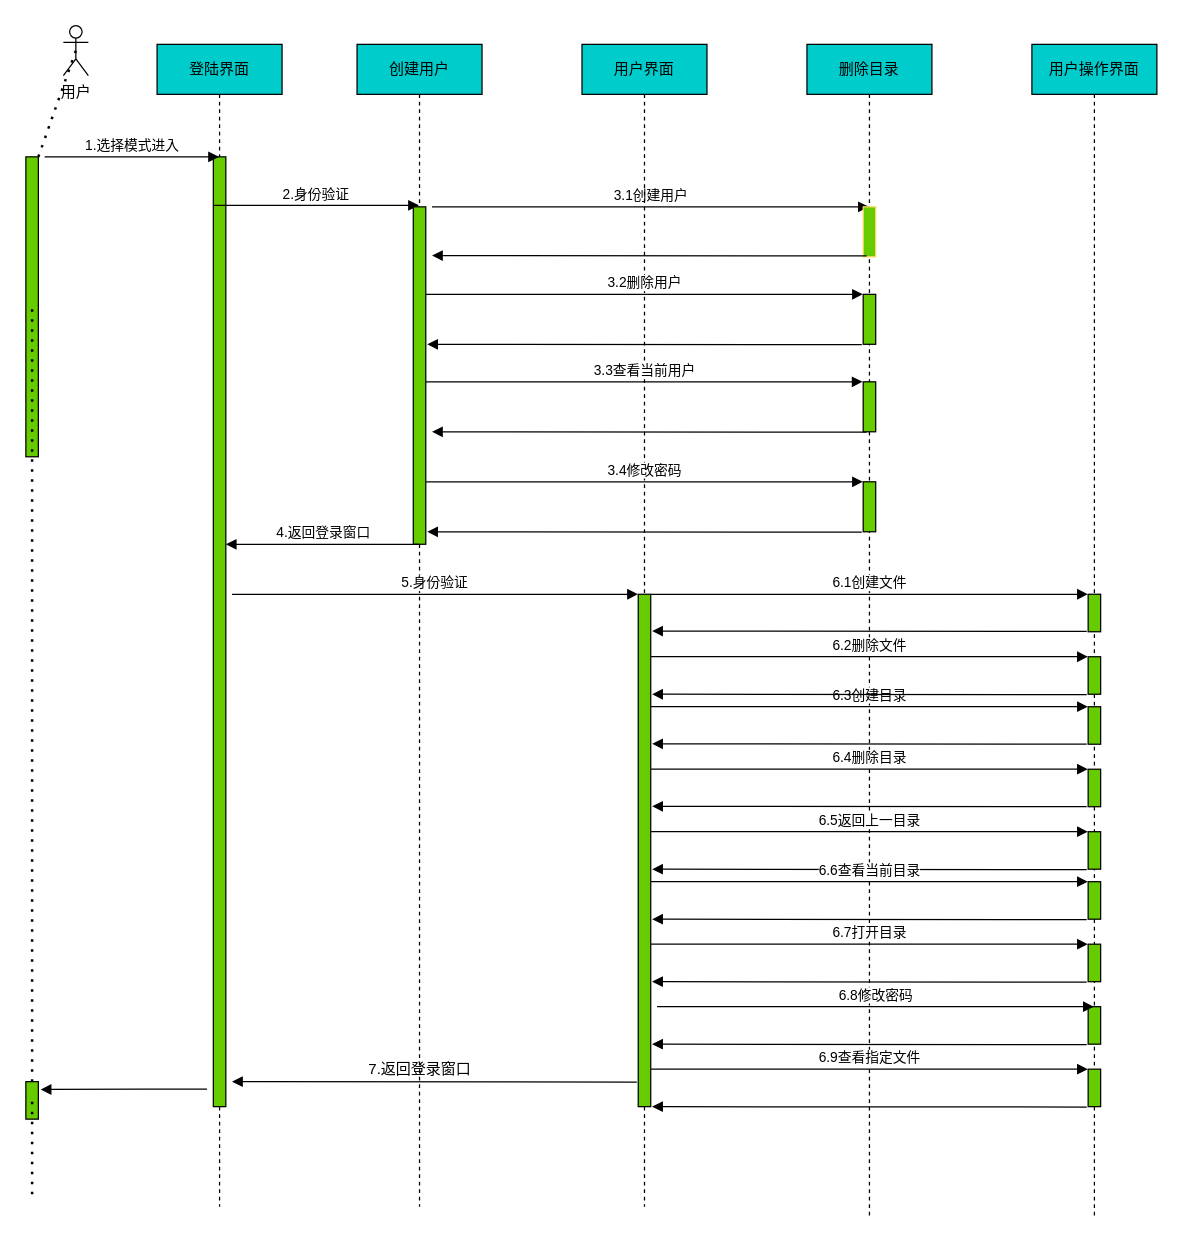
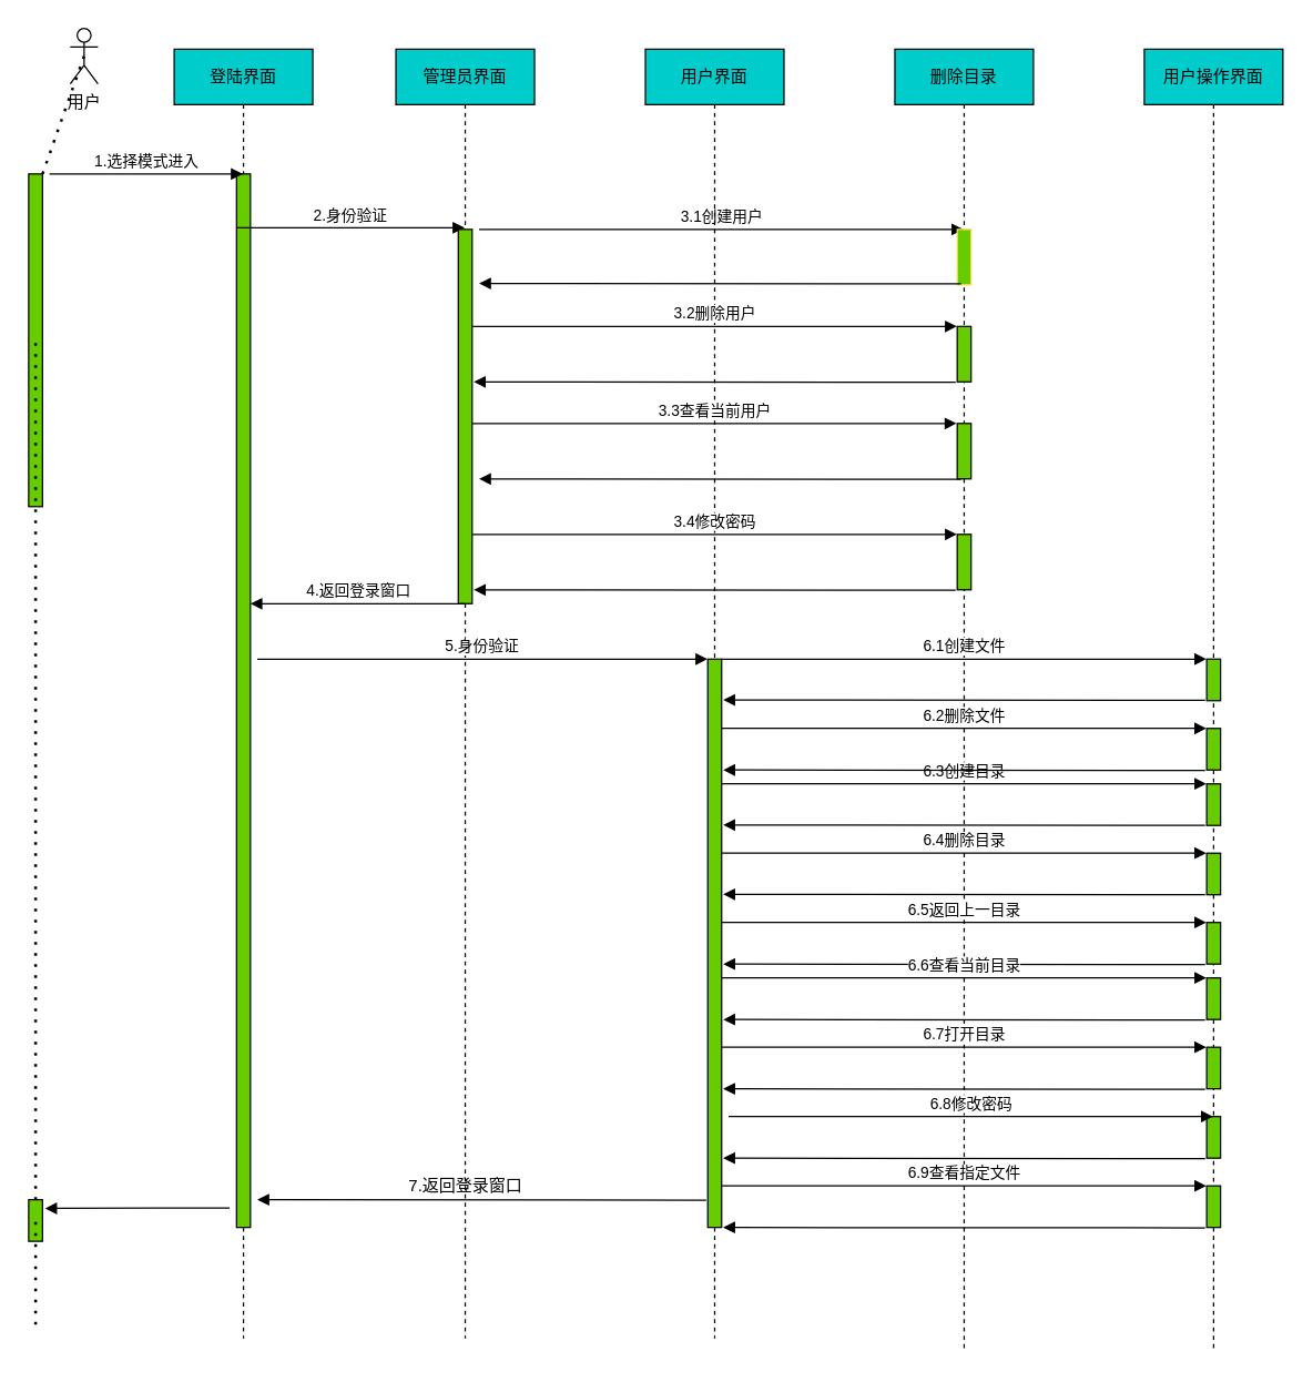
  <mxCell id="0" />
  <mxCell id="1" parent="0" />
  <mxCell id="2" value="用户&lt;br&gt;" style="shape=umlActor;verticalLabelPosition=bottom;verticalAlign=top;html=1;outlineConnect=0;" vertex="1" parent="1"><mxGeometry x="50" y="20" width="20" height="40" as="geometry" /></mxCell>
  <mxCell id="3" value="" style="endArrow=none;dashed=1;html=1;dashPattern=1 3;strokeWidth=2;rounded=0;entryX=0.5;entryY=0.5;entryDx=0;entryDy=0;entryPerimeter=0;startArrow=none;" edge="1" parent="1" source="43" target="2"><mxGeometry width="50" height="50" relative="1" as="geometry"><mxPoint x="25" y="827.046" as="sourcePoint" /><mxPoint x="45" y="175" as="targetPoint" /></mxGeometry></mxCell>
  <mxCell id="4" value="登陆界面" style="shape=umlLifeline;perimeter=lifelinePerimeter;whiteSpace=wrap;html=1;container=1;collapsible=0;recursiveResize=0;outlineConnect=0;fillColor=#00CCCC;" vertex="1" parent="1"><mxGeometry x="125" y="35" width="100" height="930" as="geometry" /></mxCell>
  <mxCell id="5" value="" style="html=1;points=[];perimeter=orthogonalPerimeter;fillColor=#66CC00;" vertex="1" parent="4"><mxGeometry x="45" y="90" width="10" height="760" as="geometry" /></mxCell>
  <mxCell id="6" value="2.身份验证" style="html=1;verticalAlign=bottom;endArrow=block;rounded=0;fillColor=#FFFF33;" edge="1" parent="4" target="7"><mxGeometry width="80" relative="1" as="geometry"><mxPoint x="45" y="128.82" as="sourcePoint" /><mxPoint x="125" y="128.82" as="targetPoint" /><Array as="points"><mxPoint x="85" y="128.82" /></Array></mxGeometry></mxCell>
- <mxCell id="7" value="创建用户" style="shape=umlLifeline;perimeter=lifelinePerimeter;whiteSpace=wrap;html=1;container=1;collapsible=0;recursiveResize=0;outlineConnect=0;fillColor=#00CCCC;" vertex="1" parent="1"><mxGeometry x="285" y="35" width="100" height="930" as="geometry" /></mxCell>
+ <mxCell id="7" value="管理员界面" style="shape=umlLifeline;perimeter=lifelinePerimeter;whiteSpace=wrap;html=1;container=1;collapsible=0;recursiveResize=0;outlineConnect=0;fillColor=#00CCCC;" vertex="1" parent="1"><mxGeometry x="285" y="35" width="100" height="930" as="geometry" /></mxCell>
  <mxCell id="8" value="" style="html=1;points=[];perimeter=orthogonalPerimeter;fillColor=#66CC00;" vertex="1" parent="7"><mxGeometry x="45" y="130" width="10" height="270" as="geometry" /></mxCell>
  <mxCell id="9" value="3.1创建用户" style="html=1;verticalAlign=bottom;endArrow=block;rounded=0;fillColor=#FFFF33;" edge="1" parent="7" target="18"><mxGeometry width="80" relative="1" as="geometry"><mxPoint x="60" y="130" as="sourcePoint" /><mxPoint x="140" y="130" as="targetPoint" /></mxGeometry></mxCell>
  <mxCell id="10" value="5.身份验证" style="html=1;verticalAlign=bottom;endArrow=block;rounded=0;fillColor=#FFFF33;" edge="1" parent="7"><mxGeometry width="80" relative="1" as="geometry"><mxPoint x="-100" y="440" as="sourcePoint" /><mxPoint x="224.75" y="440" as="targetPoint" /><Array as="points"><mxPoint x="35.25" y="440" /></Array></mxGeometry></mxCell>
  <mxCell id="11" value="7.返回登录窗口" style="text;html=1;align=center;verticalAlign=middle;resizable=0;points=[];autosize=1;strokeColor=none;fillColor=none;" vertex="1" parent="7"><mxGeometry y="810" width="100" height="20" as="geometry" /></mxCell>
  <mxCell id="12" value="用户界面" style="shape=umlLifeline;perimeter=lifelinePerimeter;whiteSpace=wrap;html=1;container=1;collapsible=0;recursiveResize=0;outlineConnect=0;fillColor=#00CCCC;" vertex="1" parent="1"><mxGeometry x="465" y="35" width="100" height="930" as="geometry" /></mxCell>
  <mxCell id="13" value="" style="html=1;points=[];perimeter=orthogonalPerimeter;fillColor=#66CC00;" vertex="1" parent="12"><mxGeometry x="45" y="440" width="10" height="410" as="geometry" /></mxCell>
  <mxCell id="14" value="3.3查看当前用户" style="html=1;verticalAlign=bottom;endArrow=block;rounded=0;fillColor=#FFFF33;" edge="1" parent="12"><mxGeometry width="80" relative="1" as="geometry"><mxPoint x="-125" y="270" as="sourcePoint" /><mxPoint x="224.5" y="270" as="targetPoint" /><Array as="points"><mxPoint x="5" y="270" /></Array></mxGeometry></mxCell>
  <mxCell id="15" value="3.4修改密码" style="html=1;verticalAlign=bottom;endArrow=block;rounded=0;fillColor=#FFFF33;" edge="1" parent="12"><mxGeometry width="80" relative="1" as="geometry"><mxPoint x="-124.75" y="350" as="sourcePoint" /><mxPoint x="224.75" y="350" as="targetPoint" /></mxGeometry></mxCell>
  <mxCell id="16" value="" style="html=1;verticalAlign=bottom;endArrow=block;rounded=0;fillColor=#FFFF33;exitX=0.272;exitY=0.983;exitDx=0;exitDy=0;exitPerimeter=0;" edge="1" parent="12"><mxGeometry width="80" relative="1" as="geometry"><mxPoint x="223.86" y="240.32" as="sourcePoint" /><mxPoint x="-123.86" y="240.0" as="targetPoint" /></mxGeometry></mxCell>
  <mxCell id="17" value="" style="html=1;verticalAlign=bottom;endArrow=block;rounded=0;fillColor=#FFFF33;exitX=0.272;exitY=0.983;exitDx=0;exitDy=0;exitPerimeter=0;" edge="1" parent="12"><mxGeometry width="80" relative="1" as="geometry"><mxPoint x="227.72" y="310.32" as="sourcePoint" /><mxPoint x="-120" y="310.0" as="targetPoint" /></mxGeometry></mxCell>
  <mxCell id="18" value="删除目录" style="shape=umlLifeline;perimeter=lifelinePerimeter;whiteSpace=wrap;html=1;container=1;collapsible=0;recursiveResize=0;outlineConnect=0;fillColor=#00CCCC;" vertex="1" parent="1"><mxGeometry x="645" y="35" width="100" height="940" as="geometry" /></mxCell>
  <mxCell id="19" value="" style="html=1;points=[];perimeter=orthogonalPerimeter;fillColor=#66CC00;strokeColor=#FFD966;" vertex="1" parent="18"><mxGeometry x="45" y="130" width="10" height="40" as="geometry" /></mxCell>
  <mxCell id="20" value="" style="html=1;points=[];perimeter=orthogonalPerimeter;fillColor=#66CC00;" vertex="1" parent="18"><mxGeometry x="45" y="200" width="10" height="40" as="geometry" /></mxCell>
  <mxCell id="21" value="" style="html=1;points=[];perimeter=orthogonalPerimeter;fillColor=#66CC00;" vertex="1" parent="18"><mxGeometry x="45" y="270" width="10" height="40" as="geometry" /></mxCell>
  <mxCell id="22" value="" style="html=1;points=[];perimeter=orthogonalPerimeter;fillColor=#66CC00;" vertex="1" parent="18"><mxGeometry x="45" y="350" width="10" height="40" as="geometry" /></mxCell>
  <mxCell id="23" value="6.1创建文件" style="html=1;verticalAlign=bottom;endArrow=block;rounded=0;fillColor=#FFFF33;" edge="1" parent="18"><mxGeometry width="80" relative="1" as="geometry"><mxPoint x="-124.75" y="440" as="sourcePoint" /><mxPoint x="224.75" y="440" as="targetPoint" /></mxGeometry></mxCell>
  <mxCell id="24" value="6.3创建目录" style="html=1;verticalAlign=bottom;endArrow=block;rounded=0;fillColor=#FFFF33;" edge="1" parent="18"><mxGeometry width="80" relative="1" as="geometry"><mxPoint x="-124.75" y="530" as="sourcePoint" /><mxPoint x="224.75" y="530" as="targetPoint" /></mxGeometry></mxCell>
  <mxCell id="25" value="6.7打开目录" style="html=1;verticalAlign=bottom;endArrow=block;rounded=0;fillColor=#FFFF33;" edge="1" parent="18"><mxGeometry width="80" relative="1" as="geometry"><mxPoint x="-124.75" y="720" as="sourcePoint" /><mxPoint x="224.75" y="720" as="targetPoint" /></mxGeometry></mxCell>
  <mxCell id="26" value="" style="html=1;verticalAlign=bottom;endArrow=block;rounded=0;fillColor=#FFFF33;exitX=0.272;exitY=0.983;exitDx=0;exitDy=0;exitPerimeter=0;" edge="1" parent="18"><mxGeometry width="80" relative="1" as="geometry"><mxPoint x="223.86" y="469.73" as="sourcePoint" /><mxPoint x="-123.86" y="469.41" as="targetPoint" /></mxGeometry></mxCell>
  <mxCell id="27" value="" style="html=1;verticalAlign=bottom;endArrow=block;rounded=0;fillColor=#FFFF33;exitX=0.272;exitY=0.983;exitDx=0;exitDy=0;exitPerimeter=0;" edge="1" parent="18"><mxGeometry width="80" relative="1" as="geometry"><mxPoint x="223.86" y="520.32" as="sourcePoint" /><mxPoint x="-123.86" y="520.0" as="targetPoint" /></mxGeometry></mxCell>
  <mxCell id="28" value="" style="html=1;verticalAlign=bottom;endArrow=block;rounded=0;fillColor=#FFFF33;exitX=0.272;exitY=0.983;exitDx=0;exitDy=0;exitPerimeter=0;" edge="1" parent="18"><mxGeometry width="80" relative="1" as="geometry"><mxPoint x="223.86" y="560" as="sourcePoint" /><mxPoint x="-123.86" y="559.68" as="targetPoint" /></mxGeometry></mxCell>
  <mxCell id="29" value="" style="html=1;verticalAlign=bottom;endArrow=block;rounded=0;fillColor=#FFFF33;exitX=0.272;exitY=0.983;exitDx=0;exitDy=0;exitPerimeter=0;" edge="1" parent="18"><mxGeometry width="80" relative="1" as="geometry"><mxPoint x="223.86" y="610" as="sourcePoint" /><mxPoint x="-123.86" y="609.68" as="targetPoint" /></mxGeometry></mxCell>
  <mxCell id="30" value="" style="html=1;verticalAlign=bottom;endArrow=block;rounded=0;fillColor=#FFFF33;exitX=0.272;exitY=0.983;exitDx=0;exitDy=0;exitPerimeter=0;" edge="1" parent="18"><mxGeometry width="80" relative="1" as="geometry"><mxPoint x="223.86" y="660.32" as="sourcePoint" /><mxPoint x="-123.86" y="660.0" as="targetPoint" /></mxGeometry></mxCell>
  <mxCell id="31" value="" style="html=1;verticalAlign=bottom;endArrow=block;rounded=0;fillColor=#FFFF33;exitX=0.272;exitY=0.983;exitDx=0;exitDy=0;exitPerimeter=0;" edge="1" parent="18"><mxGeometry width="80" relative="1" as="geometry"><mxPoint x="223.86" y="700.32" as="sourcePoint" /><mxPoint x="-123.86" y="700.0" as="targetPoint" /></mxGeometry></mxCell>
  <mxCell id="32" value="" style="html=1;verticalAlign=bottom;endArrow=block;rounded=0;fillColor=#FFFF33;exitX=0.272;exitY=0.983;exitDx=0;exitDy=0;exitPerimeter=0;" edge="1" parent="18"><mxGeometry width="80" relative="1" as="geometry"><mxPoint x="223.86" y="750.32" as="sourcePoint" /><mxPoint x="-123.86" y="750.0" as="targetPoint" /></mxGeometry></mxCell>
  <mxCell id="33" value="用户操作界面" style="shape=umlLifeline;perimeter=lifelinePerimeter;whiteSpace=wrap;html=1;container=1;collapsible=0;recursiveResize=0;outlineConnect=0;fillColor=#00CCCC;" vertex="1" parent="1"><mxGeometry x="825" y="35" width="100" height="940" as="geometry" /></mxCell>
  <mxCell id="34" value="" style="html=1;points=[];perimeter=orthogonalPerimeter;fillColor=#66CC00;" vertex="1" parent="33"><mxGeometry x="45" y="440" width="10" height="30" as="geometry" /></mxCell>
  <mxCell id="35" value="" style="html=1;points=[];perimeter=orthogonalPerimeter;fillColor=#66CC00;" vertex="1" parent="33"><mxGeometry x="45" y="490" width="10" height="30" as="geometry" /></mxCell>
  <mxCell id="36" value="" style="html=1;points=[];perimeter=orthogonalPerimeter;fillColor=#66CC00;" vertex="1" parent="33"><mxGeometry x="45" y="530" width="10" height="30" as="geometry" /></mxCell>
  <mxCell id="37" value="" style="html=1;points=[];perimeter=orthogonalPerimeter;fillColor=#66CC00;" vertex="1" parent="33"><mxGeometry x="45" y="580" width="10" height="30" as="geometry" /></mxCell>
  <mxCell id="38" value="" style="html=1;points=[];perimeter=orthogonalPerimeter;fillColor=#66CC00;" vertex="1" parent="33"><mxGeometry x="45" y="630" width="10" height="30" as="geometry" /></mxCell>
  <mxCell id="39" value="" style="html=1;points=[];perimeter=orthogonalPerimeter;fillColor=#66CC00;" vertex="1" parent="33"><mxGeometry x="45" y="670" width="10" height="30" as="geometry" /></mxCell>
  <mxCell id="40" value="" style="html=1;points=[];perimeter=orthogonalPerimeter;fillColor=#66CC00;" vertex="1" parent="33"><mxGeometry x="45" y="720" width="10" height="30" as="geometry" /></mxCell>
  <mxCell id="41" value="" style="html=1;points=[];perimeter=orthogonalPerimeter;fillColor=#66CC00;" vertex="1" parent="33"><mxGeometry x="45" y="770" width="10" height="30" as="geometry" /></mxCell>
  <mxCell id="42" value="" style="html=1;points=[];perimeter=orthogonalPerimeter;fillColor=#66CC00;" vertex="1" parent="33"><mxGeometry x="45" y="820" width="10" height="30" as="geometry" /></mxCell>
  <mxCell id="43" value="" style="html=1;points=[];perimeter=orthogonalPerimeter;fillColor=#66CC00;" vertex="1" parent="1"><mxGeometry x="20" y="125" width="10" height="240" as="geometry" /></mxCell>
  <mxCell id="44" value="" style="endArrow=none;dashed=1;html=1;dashPattern=1 3;strokeWidth=2;rounded=0;entryX=0.5;entryY=0.5;entryDx=0;entryDy=0;entryPerimeter=0;startArrow=none;" edge="1" parent="1" source="45" target="43"><mxGeometry width="50" height="50" relative="1" as="geometry"><mxPoint x="25" y="955" as="sourcePoint" /><mxPoint x="25" y="55" as="targetPoint" /></mxGeometry></mxCell>
  <mxCell id="45" value="" style="html=1;points=[];perimeter=orthogonalPerimeter;fillColor=#66CC00;" vertex="1" parent="1"><mxGeometry x="20" y="865" width="10" height="30" as="geometry" /></mxCell>
  <mxCell id="46" value="" style="endArrow=none;dashed=1;html=1;dashPattern=1 3;strokeWidth=2;rounded=0;entryX=0.5;entryY=0.5;entryDx=0;entryDy=0;entryPerimeter=0;" edge="1" parent="1" target="45"><mxGeometry width="50" height="50" relative="1" as="geometry"><mxPoint x="25" y="955" as="sourcePoint" /><mxPoint x="25" y="245" as="targetPoint" /></mxGeometry></mxCell>
  <mxCell id="47" value="1.选择模式进入" style="html=1;verticalAlign=bottom;endArrow=block;rounded=0;fillColor=#FFFF33;" edge="1" parent="1" target="4"><mxGeometry width="80" relative="1" as="geometry"><mxPoint x="35" y="125" as="sourcePoint" /><mxPoint x="115" y="125" as="targetPoint" /></mxGeometry></mxCell>
  <mxCell id="48" value="" style="html=1;verticalAlign=bottom;endArrow=block;rounded=0;fillColor=#FFFF33;exitX=0.272;exitY=0.983;exitDx=0;exitDy=0;exitPerimeter=0;" edge="1" parent="1" source="19"><mxGeometry width="80" relative="1" as="geometry"><mxPoint x="625" y="195" as="sourcePoint" /><mxPoint x="345" y="204" as="targetPoint" /></mxGeometry></mxCell>
  <mxCell id="49" value="3.2删除用户" style="html=1;verticalAlign=bottom;endArrow=block;rounded=0;fillColor=#FFFF33;" edge="1" parent="1"><mxGeometry width="80" relative="1" as="geometry"><mxPoint x="340.25" y="235" as="sourcePoint" /><mxPoint x="689.75" y="235" as="targetPoint" /></mxGeometry></mxCell>
  <mxCell id="50" value="" style="html=1;verticalAlign=bottom;endArrow=block;rounded=0;fillColor=#FFFF33;exitX=0.272;exitY=0.983;exitDx=0;exitDy=0;exitPerimeter=0;" edge="1" parent="1"><mxGeometry width="80" relative="1" as="geometry"><mxPoint x="688.86" y="425.32" as="sourcePoint" /><mxPoint x="341.14" y="425" as="targetPoint" /></mxGeometry></mxCell>
  <mxCell id="51" value="4.返回登录窗口" style="html=1;verticalAlign=bottom;endArrow=block;rounded=0;fillColor=#FFFF33;" edge="1" parent="1" source="7" target="5"><mxGeometry width="80" relative="1" as="geometry"><mxPoint x="235" y="465" as="sourcePoint" /><mxPoint x="315" y="465" as="targetPoint" /><Array as="points"><mxPoint x="265" y="435" /></Array></mxGeometry></mxCell>
  <mxCell id="52" value="6.2删除文件" style="html=1;verticalAlign=bottom;endArrow=block;rounded=0;fillColor=#FFFF33;" edge="1" parent="1"><mxGeometry width="80" relative="1" as="geometry"><mxPoint x="520.25" y="525" as="sourcePoint" /><mxPoint x="869.75" y="525" as="targetPoint" /></mxGeometry></mxCell>
  <mxCell id="53" value="6.4删除目录" style="html=1;verticalAlign=bottom;endArrow=block;rounded=0;fillColor=#FFFF33;" edge="1" parent="1"><mxGeometry width="80" relative="1" as="geometry"><mxPoint x="520.25" y="615" as="sourcePoint" /><mxPoint x="869.75" y="615" as="targetPoint" /></mxGeometry></mxCell>
  <mxCell id="54" value="6.5返回上一目录" style="html=1;verticalAlign=bottom;endArrow=block;rounded=0;fillColor=#FFFF33;" edge="1" parent="1"><mxGeometry width="80" relative="1" as="geometry"><mxPoint x="520.25" y="665" as="sourcePoint" /><mxPoint x="869.75" y="665" as="targetPoint" /></mxGeometry></mxCell>
  <mxCell id="55" value="6.6查看当前目录" style="html=1;verticalAlign=bottom;endArrow=block;rounded=0;fillColor=#FFFF33;" edge="1" parent="1"><mxGeometry width="80" relative="1" as="geometry"><mxPoint x="520.25" y="705" as="sourcePoint" /><mxPoint x="869.75" y="705" as="targetPoint" /></mxGeometry></mxCell>
  <mxCell id="56" value="6.8修改密码" style="html=1;verticalAlign=bottom;endArrow=block;rounded=0;fillColor=#FFFF33;" edge="1" parent="1"><mxGeometry width="80" relative="1" as="geometry"><mxPoint x="525" y="805" as="sourcePoint" /><mxPoint x="874.5" y="805" as="targetPoint" /></mxGeometry></mxCell>
  <mxCell id="57" value="6.9查看指定文件" style="html=1;verticalAlign=bottom;endArrow=block;rounded=0;fillColor=#FFFF33;" edge="1" parent="1"><mxGeometry width="80" relative="1" as="geometry"><mxPoint x="520.25" y="855" as="sourcePoint" /><mxPoint x="869.75" y="855" as="targetPoint" /></mxGeometry></mxCell>
  <mxCell id="58" value="" style="html=1;verticalAlign=bottom;endArrow=block;rounded=0;fillColor=#FFFF33;exitX=0.272;exitY=0.983;exitDx=0;exitDy=0;exitPerimeter=0;" edge="1" parent="1"><mxGeometry width="80" relative="1" as="geometry"><mxPoint x="868.86" y="835.32" as="sourcePoint" /><mxPoint x="521.14" y="835" as="targetPoint" /></mxGeometry></mxCell>
  <mxCell id="59" value="" style="html=1;verticalAlign=bottom;endArrow=block;rounded=0;fillColor=#FFFF33;exitX=0.272;exitY=0.983;exitDx=0;exitDy=0;exitPerimeter=0;" edge="1" parent="1"><mxGeometry width="80" relative="1" as="geometry"><mxPoint x="868.86" y="885.32" as="sourcePoint" /><mxPoint x="521.14" y="885" as="targetPoint" /></mxGeometry></mxCell>
  <mxCell id="60" value="" style="html=1;verticalAlign=bottom;endArrow=block;rounded=0;fillColor=#FFFF33;exitX=0.272;exitY=0.983;exitDx=0;exitDy=0;exitPerimeter=0;" edge="1" parent="1"><mxGeometry width="80" relative="1" as="geometry"><mxPoint x="508.86" y="865.32" as="sourcePoint" /><mxPoint x="185" y="865" as="targetPoint" /></mxGeometry></mxCell>
  <mxCell id="61" value="" style="html=1;verticalAlign=bottom;endArrow=block;rounded=0;fillColor=#FFFF33;entryX=1.185;entryY=0.21;entryDx=0;entryDy=0;entryPerimeter=0;" edge="1" parent="1" target="45"><mxGeometry x="-0.004" width="80" relative="1" as="geometry"><mxPoint x="165" y="871" as="sourcePoint" /><mxPoint x="35" y="915" as="targetPoint" /><Array as="points"><mxPoint x="115" y="871" /></Array><mxPoint as="offset" /></mxGeometry></mxCell>
